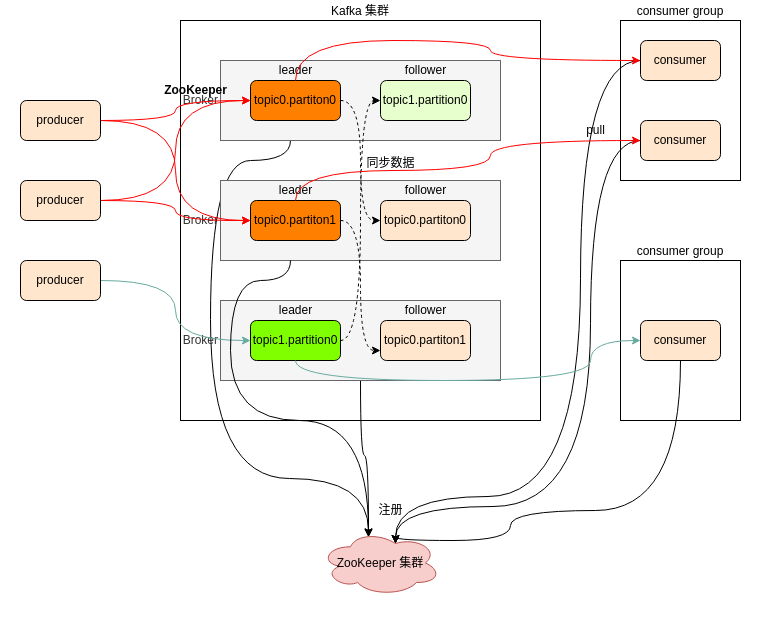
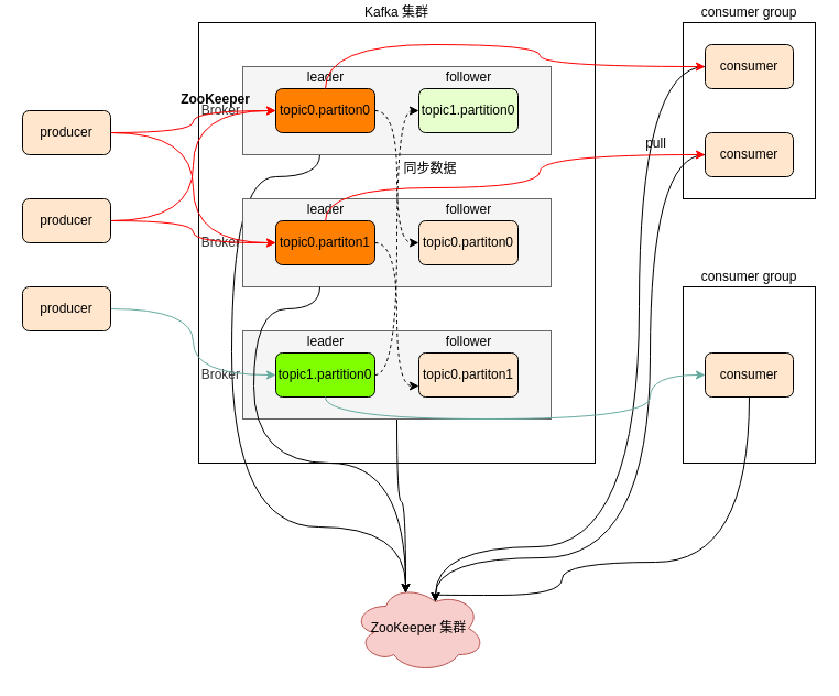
  <mxCell id="0" />
  <mxCell id="1" parent="0" />
  <mxCell id="2" value="Kafka 集群" style="rounded=0;whiteSpace=wrap;html=1;labelPosition=center;verticalLabelPosition=top;align=center;verticalAlign=bottom;" parent="1" vertex="1"><mxGeometry x="180" y="20" width="360" height="400" as="geometry" /></mxCell>
  <mxCell id="3" style="edgeStyle=orthogonalEdgeStyle;curved=1;rounded=0;orthogonalLoop=1;jettySize=auto;html=1;entryX=0.4;entryY=0.1;entryDx=0;entryDy=0;entryPerimeter=0;strokeColor=#000000;exitX=0.25;exitY=1;exitDx=0;exitDy=0;" parent="1" source="4" target="44" edge="1"><mxGeometry relative="1" as="geometry"><Array as="points"><mxPoint x="290" y="160" /><mxPoint x="210" y="160" /><mxPoint x="210" y="478" /></Array></mxGeometry></mxCell>
  <mxCell id="4" value="Broker" style="rounded=0;whiteSpace=wrap;html=1;labelPosition=left;verticalLabelPosition=middle;align=right;verticalAlign=middle;fillColor=#f5f5f5;strokeColor=#666666;fontColor=#333333;" parent="1" vertex="1"><mxGeometry x="220" y="60" width="280" height="80" as="geometry" /></mxCell>
  <mxCell id="5" value="Broker" style="rounded=0;whiteSpace=wrap;html=1;labelPosition=left;verticalLabelPosition=middle;align=right;verticalAlign=middle;fillColor=#f5f5f5;strokeColor=#666666;fontColor=#333333;" parent="1" vertex="1"><mxGeometry x="220" y="180" width="280" height="80" as="geometry" /></mxCell>
  <mxCell id="6" style="edgeStyle=orthogonalEdgeStyle;curved=1;rounded=0;orthogonalLoop=1;jettySize=auto;html=1;strokeColor=#000000;entryX=0.4;entryY=0.1;entryDx=0;entryDy=0;entryPerimeter=0;" parent="1" source="7" target="44" edge="1"><mxGeometry relative="1" as="geometry"><mxPoint x="370" y="480" as="targetPoint" /></mxGeometry></mxCell>
  <mxCell id="7" value="Broker" style="rounded=0;whiteSpace=wrap;html=1;labelPosition=left;verticalLabelPosition=middle;align=right;verticalAlign=middle;fillColor=#f5f5f5;strokeColor=#666666;fontColor=#333333;" parent="1" vertex="1"><mxGeometry x="220" y="300" width="280" height="80" as="geometry" /></mxCell>
  <mxCell id="8" style="edgeStyle=orthogonalEdgeStyle;rounded=0;orthogonalLoop=1;jettySize=auto;html=1;entryX=0;entryY=0.5;entryDx=0;entryDy=0;dashed=1;curved=1;" parent="1" source="9" target="11" edge="1"><mxGeometry relative="1" as="geometry"><Array as="points"><mxPoint x="360" y="100" /><mxPoint x="360" y="220" /></Array></mxGeometry></mxCell>
  <mxCell id="9" value="topic0.partiton0" style="rounded=1;whiteSpace=wrap;html=1;fillColor=#FF8000;strokeColor=#000000;" parent="1" vertex="1"><mxGeometry x="250" y="80" width="90" height="40" as="geometry" /></mxCell>
  <mxCell id="10" value="&lt;span style=&quot;white-space: normal&quot;&gt;topic1.partition0&lt;/span&gt;" style="rounded=1;whiteSpace=wrap;html=1;fillColor=#E6FFCC;" parent="1" vertex="1"><mxGeometry x="380" y="80" width="90" height="40" as="geometry" /></mxCell>
  <mxCell id="11" value="topic0.partiton0" style="rounded=1;whiteSpace=wrap;html=1;fillColor=#FFE6CC;" parent="1" vertex="1"><mxGeometry x="380" y="200" width="90" height="40" as="geometry" /></mxCell>
  <mxCell id="12" value="leader" style="text;html=1;align=center;verticalAlign=middle;resizable=0;points=[];;autosize=1;" parent="1" vertex="1"><mxGeometry x="270" y="60" width="50" height="20" as="geometry" /></mxCell>
  <mxCell id="13" value="follower" style="text;html=1;align=center;verticalAlign=middle;resizable=0;points=[];;autosize=1;" parent="1" vertex="1"><mxGeometry x="395" y="180" width="60" height="20" as="geometry" /></mxCell>
  <mxCell id="14" style="edgeStyle=orthogonalEdgeStyle;curved=1;rounded=0;orthogonalLoop=1;jettySize=auto;html=1;entryX=0;entryY=0.75;entryDx=0;entryDy=0;dashed=1;" parent="1" source="15" target="16" edge="1"><mxGeometry relative="1" as="geometry" /></mxCell>
  <mxCell id="15" value="topic0.partiton1" style="rounded=1;whiteSpace=wrap;html=1;fillColor=#FF8000;strokeColor=#000000;" parent="1" vertex="1"><mxGeometry x="250" y="200" width="90" height="40" as="geometry" /></mxCell>
  <mxCell id="16" value="topic0.partiton1" style="rounded=1;whiteSpace=wrap;html=1;fillColor=#FFE6CC;" parent="1" vertex="1"><mxGeometry x="380" y="320" width="90" height="40" as="geometry" /></mxCell>
  <mxCell id="17" value="leader" style="text;html=1;align=center;verticalAlign=middle;resizable=0;points=[];;autosize=1;" parent="1" vertex="1"><mxGeometry x="270" y="180" width="50" height="20" as="geometry" /></mxCell>
  <mxCell id="18" value="follower" style="text;html=1;align=center;verticalAlign=middle;resizable=0;points=[];;autosize=1;" parent="1" vertex="1"><mxGeometry x="395" y="300" width="60" height="20" as="geometry" /></mxCell>
  <mxCell id="19" style="edgeStyle=orthogonalEdgeStyle;curved=1;rounded=0;orthogonalLoop=1;jettySize=auto;html=1;entryX=0;entryY=0.5;entryDx=0;entryDy=0;dashed=1;" parent="1" source="20" target="10" edge="1"><mxGeometry relative="1" as="geometry" /></mxCell>
  <mxCell id="20" value="topic1.partition0" style="rounded=1;whiteSpace=wrap;html=1;fillColor=#80FF00;" parent="1" vertex="1"><mxGeometry x="250" y="320" width="90" height="40" as="geometry" /></mxCell>
  <mxCell id="21" value="leader" style="text;html=1;align=center;verticalAlign=middle;resizable=0;points=[];;autosize=1;" parent="1" vertex="1"><mxGeometry x="270" y="300" width="50" height="20" as="geometry" /></mxCell>
  <mxCell id="22" value="follower" style="text;html=1;align=center;verticalAlign=middle;resizable=0;points=[];;autosize=1;" parent="1" vertex="1"><mxGeometry x="395" y="60" width="60" height="20" as="geometry" /></mxCell>
- <mxCell id="23" value="同步数据" style="text;html=1;align=center;verticalAlign=middle;resizable=0;points=[];;autosize=1;" parent="1" vertex="1"><mxGeometry x="360" y="153" width="60" height="20" as="geometry" /></mxCell>
+ <mxCell id="23" value="同步数据" style="text;html=1;align=center;verticalAlign=middle;resizable=0;points=[];;autosize=1;" parent="1" vertex="1"><mxGeometry x="360" y="143" width="60" height="20" as="geometry" /></mxCell>
  <mxCell id="24" style="edgeStyle=orthogonalEdgeStyle;curved=1;rounded=0;orthogonalLoop=1;jettySize=auto;html=1;entryX=0;entryY=0.5;entryDx=0;entryDy=0;strokeColor=#FF0000;" parent="1" source="26" target="9" edge="1"><mxGeometry relative="1" as="geometry" /></mxCell>
  <mxCell id="25" style="edgeStyle=orthogonalEdgeStyle;curved=1;rounded=0;orthogonalLoop=1;jettySize=auto;html=1;entryX=0;entryY=0.5;entryDx=0;entryDy=0;strokeColor=#FF0000;" parent="1" source="26" target="15" edge="1"><mxGeometry relative="1" as="geometry" /></mxCell>
  <mxCell id="26" value="producer" style="rounded=1;whiteSpace=wrap;html=1;strokeColor=#000000;fillColor=#FFE6CC;" parent="1" vertex="1"><mxGeometry x="20" y="100" width="80" height="40" as="geometry" /></mxCell>
  <mxCell id="27" style="edgeStyle=orthogonalEdgeStyle;curved=1;rounded=0;orthogonalLoop=1;jettySize=auto;html=1;strokeColor=#FF0000;" parent="1" source="29" edge="1"><mxGeometry relative="1" as="geometry"><mxPoint x="250" y="100" as="targetPoint" /><Array as="points"><mxPoint x="175" y="200" /><mxPoint x="175" y="100" /><mxPoint x="250" y="100" /></Array></mxGeometry></mxCell>
  <mxCell id="28" style="edgeStyle=orthogonalEdgeStyle;curved=1;rounded=0;orthogonalLoop=1;jettySize=auto;html=1;strokeColor=#FF0000;" parent="1" source="29" edge="1"><mxGeometry relative="1" as="geometry"><mxPoint x="250" y="220" as="targetPoint" /></mxGeometry></mxCell>
  <mxCell id="29" value="producer" style="rounded=1;whiteSpace=wrap;html=1;strokeColor=#000000;fillColor=#FFE6CC;" parent="1" vertex="1"><mxGeometry x="20" y="180" width="80" height="40" as="geometry" /></mxCell>
  <mxCell id="30" style="edgeStyle=orthogonalEdgeStyle;curved=1;rounded=0;orthogonalLoop=1;jettySize=auto;html=1;entryX=0;entryY=0.5;entryDx=0;entryDy=0;strokeColor=#67AB9F;" parent="1" source="31" target="20" edge="1"><mxGeometry relative="1" as="geometry" /></mxCell>
  <mxCell id="31" value="producer" style="rounded=1;whiteSpace=wrap;html=1;strokeColor=#000000;fillColor=#FFE6CC;" parent="1" vertex="1"><mxGeometry x="20" y="260" width="80" height="40" as="geometry" /></mxCell>
  <mxCell id="32" value="consumer group" style="rounded=0;whiteSpace=wrap;html=1;labelPosition=center;verticalLabelPosition=top;align=center;verticalAlign=bottom;" parent="1" vertex="1"><mxGeometry x="620" y="20" width="120" height="160" as="geometry" /></mxCell>
  <mxCell id="33" style="edgeStyle=orthogonalEdgeStyle;curved=1;rounded=0;orthogonalLoop=1;jettySize=auto;html=1;entryX=0.625;entryY=0.2;entryDx=0;entryDy=0;entryPerimeter=0;strokeColor=#000000;" parent="1" source="34" target="44" edge="1"><mxGeometry relative="1" as="geometry"><Array as="points"><mxPoint x="580" y="60" /><mxPoint x="580" y="496" /></Array></mxGeometry></mxCell>
  <mxCell id="34" value="consumer" style="rounded=1;whiteSpace=wrap;html=1;strokeColor=#000000;fillColor=#FFE6CC;" parent="1" vertex="1"><mxGeometry x="640" y="40" width="80" height="40" as="geometry" /></mxCell>
  <mxCell id="35" style="edgeStyle=orthogonalEdgeStyle;curved=1;rounded=0;orthogonalLoop=1;jettySize=auto;html=1;strokeColor=#000000;entryX=0.625;entryY=0.2;entryDx=0;entryDy=0;entryPerimeter=0;" parent="1" source="36" target="44" edge="1"><mxGeometry relative="1" as="geometry"><mxPoint x="460" y="450" as="targetPoint" /><Array as="points"><mxPoint x="590" y="140" /><mxPoint x="590" y="506" /></Array></mxGeometry></mxCell>
  <mxCell id="36" value="consumer" style="rounded=1;whiteSpace=wrap;html=1;strokeColor=#000000;fillColor=#FFE6CC;" parent="1" vertex="1"><mxGeometry x="640" y="120" width="80" height="40" as="geometry" /></mxCell>
  <mxCell id="37" style="edgeStyle=orthogonalEdgeStyle;curved=1;rounded=0;orthogonalLoop=1;jettySize=auto;html=1;entryX=0;entryY=0.5;entryDx=0;entryDy=0;strokeColor=#FF0000;" parent="1" source="9" target="34" edge="1"><mxGeometry relative="1" as="geometry"><Array as="points"><mxPoint x="295" y="40" /><mxPoint x="490" y="40" /><mxPoint x="490" y="60" /></Array></mxGeometry></mxCell>
  <mxCell id="38" style="edgeStyle=orthogonalEdgeStyle;curved=1;rounded=0;orthogonalLoop=1;jettySize=auto;html=1;entryX=0;entryY=0.5;entryDx=0;entryDy=0;strokeColor=#FF0000;" parent="1" source="15" target="36" edge="1"><mxGeometry relative="1" as="geometry"><Array as="points"><mxPoint x="295" y="170" /><mxPoint x="490" y="170" /><mxPoint x="490" y="140" /></Array></mxGeometry></mxCell>
  <mxCell id="39" value="consumer group" style="rounded=0;whiteSpace=wrap;html=1;labelPosition=center;verticalLabelPosition=top;align=center;verticalAlign=bottom;" parent="1" vertex="1"><mxGeometry x="620" y="260" width="120" height="160" as="geometry" /></mxCell>
  <mxCell id="40" style="edgeStyle=orthogonalEdgeStyle;curved=1;rounded=0;orthogonalLoop=1;jettySize=auto;html=1;entryX=0.625;entryY=0.2;entryDx=0;entryDy=0;entryPerimeter=0;strokeColor=#000000;" parent="1" source="41" target="44" edge="1"><mxGeometry relative="1" as="geometry"><Array as="points"><mxPoint x="680" y="510" /><mxPoint x="510" y="510" /><mxPoint x="510" y="540" /><mxPoint x="395" y="540" /></Array></mxGeometry></mxCell>
  <mxCell id="41" value="consumer" style="rounded=1;whiteSpace=wrap;html=1;strokeColor=#000000;fillColor=#FFE6CC;" parent="1" vertex="1"><mxGeometry x="640" y="320" width="80" height="40" as="geometry" /></mxCell>
  <mxCell id="42" style="edgeStyle=orthogonalEdgeStyle;curved=1;rounded=0;orthogonalLoop=1;jettySize=auto;html=1;entryX=0;entryY=0.5;entryDx=0;entryDy=0;strokeColor=#67AB9F;" parent="1" source="20" target="41" edge="1"><mxGeometry relative="1" as="geometry"><Array as="points"><mxPoint x="295" y="380" /><mxPoint x="590" y="380" /><mxPoint x="590" y="340" /></Array></mxGeometry></mxCell>
  <mxCell id="43" value="pull" style="text;html=1;align=center;verticalAlign=middle;resizable=0;points=[];;autosize=1;" parent="1" vertex="1"><mxGeometry x="580" y="120" width="30" height="20" as="geometry" /></mxCell>
- <mxCell id="44" value="ZooKeeper 集群" style="ellipse;shape=cloud;whiteSpace=wrap;html=1;strokeColor=#b85450;fillColor=#f8cecc;" parent="1" vertex="1"><mxGeometry x="320" y="530" width="120" height="65" as="geometry" /></mxCell>
+ <mxCell id="44" value="ZooKeeper 集群" style="ellipse;shape=cloud;whiteSpace=wrap;html=1;strokeColor=#b85450;fillColor=#f8cecc;" parent="1" vertex="1"><mxGeometry x="320" y="530" width="120" height="80" as="geometry" /></mxCell>
  <mxCell id="45" style="edgeStyle=orthogonalEdgeStyle;curved=1;rounded=0;orthogonalLoop=1;jettySize=auto;html=1;entryX=0.4;entryY=0.1;entryDx=0;entryDy=0;entryPerimeter=0;strokeColor=#000000;exitX=0.25;exitY=1;exitDx=0;exitDy=0;" parent="1" source="5" target="44" edge="1"><mxGeometry relative="1" as="geometry"><Array as="points"><mxPoint x="290" y="280" /><mxPoint x="230" y="280" /><mxPoint x="230" y="420" /><mxPoint x="368" y="420" /></Array></mxGeometry></mxCell>
- <mxCell id="46" value="注册" style="text;html=1;align=center;verticalAlign=middle;resizable=0;points=[];;autosize=1;" parent="1" vertex="1"><mxGeometry x="370" y="500" width="40" height="20" as="geometry" /></mxCell>
  <mxCell id="47" value="ZooKeeper" style="text;html=1;align=center;verticalAlign=middle;resizable=0;points=[];;autosize=1;fontColor=#000000;fontStyle=1" vertex="1" parent="1"><mxGeometry x="160" y="80" width="70" height="20" as="geometry" /></mxCell>
